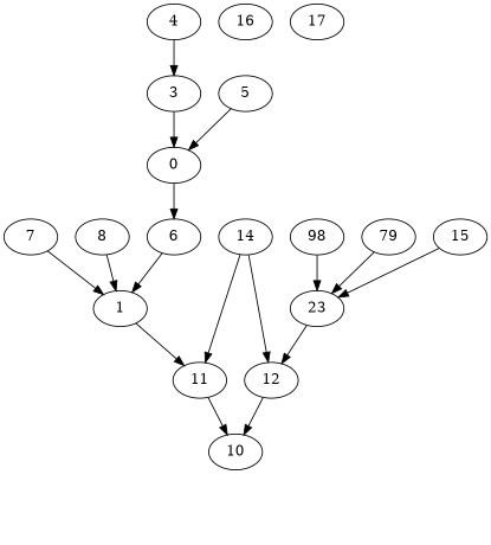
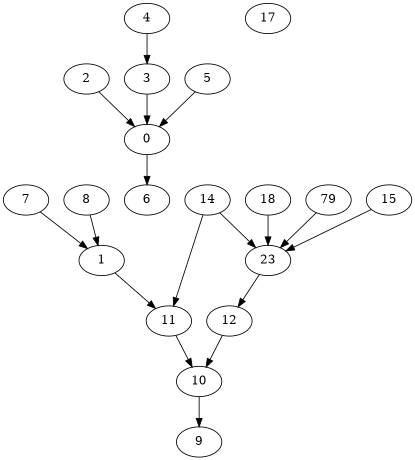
  strict digraph {
    node [type=molecule "$/mol"=0.0 CAD=196.99 Name=K3PO4 SMILES="O=P(O[K])(O[K])O[K]" eq=2 "g/mol"=212.27]
    0 [max_sites=None n_parr=1 reaction_type=manual rxn_SMILES="Brc1cc(C=O)c(O)cc1.BrC(Br)(Br)Br>P(c1ccccc1)(c2ccccc2)c3ccccc3.CCN(CC)CC>Brc1cc(/C=C(Br)/Br)c(O)cc1" tH=7.84 tM=0 type=reaction yield=0.76 "$/mol"="" CAD="" Name="" SMILES="" eq="" "g/mol"=""]
    6 [CAD=273.65 Name="gem olefin" SMILES="Brc1cc(/C=C(Br)/Br)c(O)cc1" eq=1 "g/mol"=356.84]
    1 [max_sites=None n_parr=1 reaction_type=manual rxn_SMILES="Brc1cc(/C=C(Br)/Br)c(O)cc1>[Cu]I.O=P(O[K])(O[K])O[K]>Brc1ccc2oc(Br)cc2c1" tH=2.52 tM=0 type=reaction yield=0.96 "$/mol"="" CAD="" Name="" SMILES="" eq="" "g/mol"=""]
    11
    10 [max_sites=None n_parr=1 reaction_type=manual rxn_SMILES="Brc1cc(/C=C(Br)/Br)c(O)cc1>O=P(O[K])(O[K])O[K]>Brc1ccc2oc(Br)" tH=2.52 tM=0 type=reaction yield=0.96 "$/mol"="" CAD="" Name="" SMILES="" eq="" "g/mol"=""]
+   9 [CAD=0.0 Name="2,5-dibromobenzofuran" SMILES="Brc1ccc2oc(Br)cc2c1" "g/mol"=275.93 manual=True]
+   2 [CAD=724.47 Name=aldehyde SMILES="Brc1cc(C=O)c(O)cc1" eq=1 "g/mol"=201.02]
    3 [CAD=2779.03 Name=CBr4 SMILES="BrC(Br)(Br)Br" eq=3 "g/mol"=331.63]
    4 [CAD=6714.68 Name=PPh3 SMILES="P(c1ccccc1)(c2ccccc2)c3ccccc3" eq=6 "g/mol"=262.29]
    5 [CAD=50.77 Name=NEt3 SMILES="CCN(CC)CC" eq=6 "g/mol"=101.19]
    7 [CAD=158.45 Name=CuI SMILES="[Cu]I" eq=0.05 "g/mol"=190.45]
    8
    12
    n14 [label=23 max_sites=None n_parr=1 reaction_type=manual rxn_SMILES="Brc1cc(/C=C(Br)/Br)c(O)cc1>O=P(O[K])(O[K])O[K]>Brc1ccc2oc(Br)" tH=2.52 tM=0 type=reaction yield=0.96 "$/mol"="" CAD="" Name="" SMILES="" eq="" "g/mol"=""]
    14
    15
-   16 [max_sites=None n_parr=1 reaction_type=manual rxn_SMILES="Brc1cc(/C=C(Br)/Br)c(O)cc1>O=P(O[K])(O[K])O[K]>Brc1ccc2oc(Br)" tH=2.52 tM=0 type=reaction yield=0.96 "$/mol"="" CAD="" Name="" SMILES="" eq="" "g/mol"=""]
    17 [max_sites=None n_parr=1 reaction_type=manual rxn_SMILES="Brc1cc(/C=C(Br)/Br)c(O)cc1>O=P(O[K])(O[K])O[K]>Brc1ccc2oc(Br)" tH=2.52 tM=0 type=reaction yield=0.96 "$/mol"="" CAD="" Name="" SMILES="" eq="" "g/mol"=""]
-   18 [label=98]
+   18
    n20 [label=79]
    0 -> 6
-   6 -> 1
    1 -> 11
    11 -> 10
+   10 -> 9
+   2 -> 0
    3 -> 0
    4 -> 3
    5 -> 0
    7 -> 1
    8 -> 1
    12 -> 10
    n14 -> 12
    14 -> 11
-   14 -> 12
+   14 -> n14
    15 -> n14
    18 -> n14
    n20 -> n14
  }
